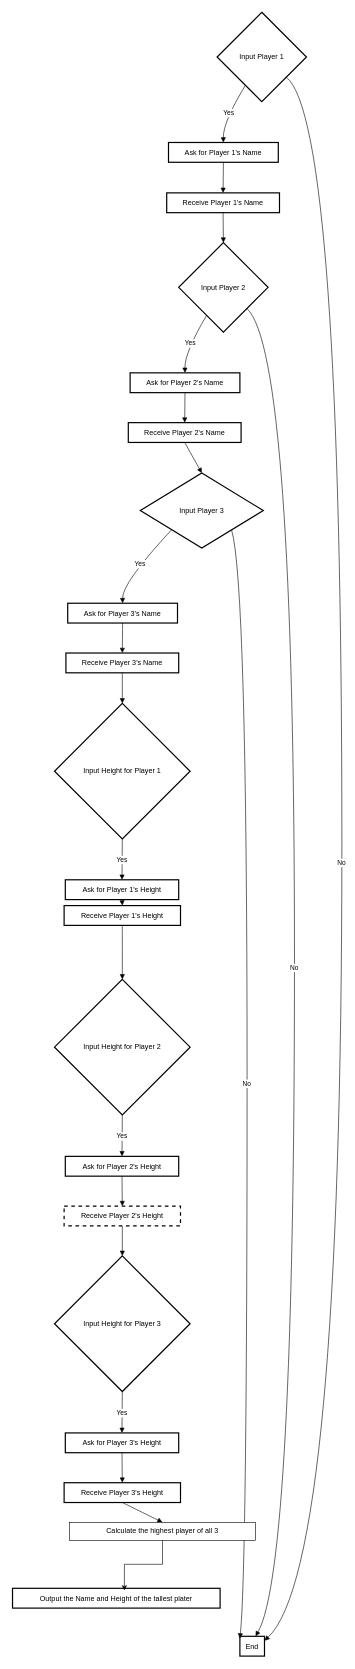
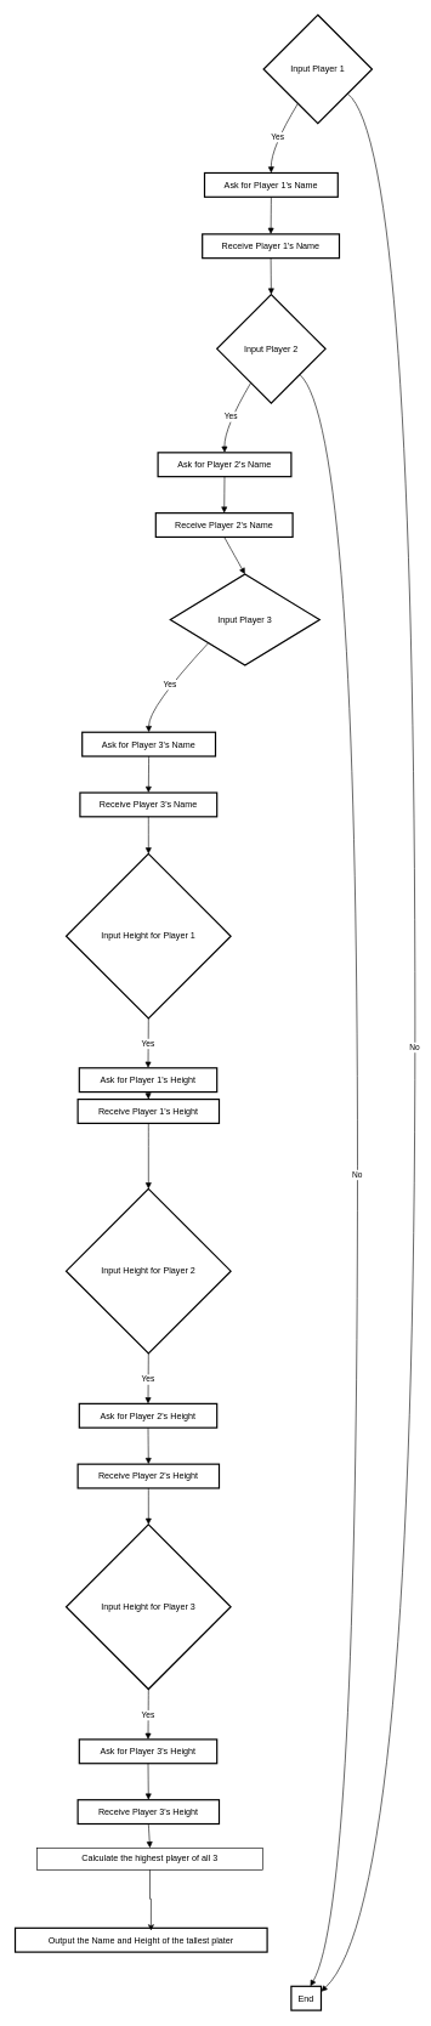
  <mxCell id="0" />
  <mxCell id="1" parent="0" />
  <mxCell id="2" value="Input Player 1" style="rhombus;strokeWidth=2;whiteSpace=wrap;" parent="1" vertex="1"><mxGeometry x="361" y="20" width="149" height="149" as="geometry" /></mxCell>
  <mxCell id="3" value="Ask for Player 1's Name" style="whiteSpace=wrap;strokeWidth=2;" parent="1" vertex="1"><mxGeometry x="280" y="237" width="183" height="33" as="geometry" /></mxCell>
  <mxCell id="4" value="Receive Player 1's Name" style="whiteSpace=wrap;strokeWidth=2;" parent="1" vertex="1"><mxGeometry x="277" y="321" width="188" height="33" as="geometry" /></mxCell>
  <mxCell id="5" value="Input Player 2" style="rhombus;strokeWidth=2;whiteSpace=wrap;" parent="1" vertex="1"><mxGeometry x="297" y="404" width="149" height="149" as="geometry" /></mxCell>
  <mxCell id="6" value="Ask for Player 2's Name" style="whiteSpace=wrap;strokeWidth=2;" parent="1" vertex="1"><mxGeometry x="216" y="621" width="183" height="33" as="geometry" /></mxCell>
  <mxCell id="7" value="Receive Player 2's Name" style="whiteSpace=wrap;strokeWidth=2;" parent="1" vertex="1"><mxGeometry x="213" y="704" width="188" height="33" as="geometry" /></mxCell>
  <mxCell id="8" value="Input Player 3" style="rhombus;strokeWidth=2;whiteSpace=wrap;" parent="1" vertex="1"><mxGeometry x="233" y="788" width="205" height="125" as="geometry" /></mxCell>
  <mxCell id="9" value="Ask for Player 3's Name" style="whiteSpace=wrap;strokeWidth=2;" parent="1" vertex="1"><mxGeometry x="112" y="1005" width="183" height="33" as="geometry" /></mxCell>
  <mxCell id="10" value="Receive Player 3's Name" style="whiteSpace=wrap;strokeWidth=2;" parent="1" vertex="1"><mxGeometry x="109" y="1088" width="188" height="33" as="geometry" /></mxCell>
  <mxCell id="11" value="Input Height for Player 1" style="rhombus;strokeWidth=2;whiteSpace=wrap;" parent="1" vertex="1"><mxGeometry x="90" y="1172" width="226" height="226" as="geometry" /></mxCell>
  <mxCell id="12" value="Ask for Player 1's Height" style="whiteSpace=wrap;strokeWidth=2;" parent="1" vertex="1"><mxGeometry x="108" y="1466" width="189" height="33" as="geometry" /></mxCell>
  <mxCell id="13" value="Receive Player 1's Height" style="whiteSpace=wrap;strokeWidth=2;" parent="1" vertex="1"><mxGeometry x="106" y="1509" width="194" height="33" as="geometry" /></mxCell>
  <mxCell id="14" value="Input Height for Player 2" style="rhombus;strokeWidth=2;whiteSpace=wrap;" parent="1" vertex="1"><mxGeometry x="90" y="1632" width="226" height="226" as="geometry" /></mxCell>
  <mxCell id="15" value="Ask for Player 2's Height" style="whiteSpace=wrap;strokeWidth=2;" parent="1" vertex="1"><mxGeometry x="108" y="1927" width="189" height="33" as="geometry" /></mxCell>
- <mxCell id="16" value="Receive Player 2's Height" style="whiteSpace=wrap;strokeWidth=2;dashed=1;" parent="1" vertex="1"><mxGeometry x="106" y="2010" width="194" height="33" as="geometry" /></mxCell>
+ <mxCell id="16" value="Receive Player 2's Height" style="whiteSpace=wrap;strokeWidth=2;" parent="1" vertex="1"><mxGeometry x="106" y="2010" width="194" height="33" as="geometry" /></mxCell>
  <mxCell id="17" value="Input Height for Player 3" style="rhombus;strokeWidth=2;whiteSpace=wrap;" parent="1" vertex="1"><mxGeometry x="90" y="2093" width="226" height="226" as="geometry" /></mxCell>
  <mxCell id="18" value="Ask for Player 3's Height" style="whiteSpace=wrap;strokeWidth=2;" parent="1" vertex="1"><mxGeometry x="108" y="2388" width="189" height="33" as="geometry" /></mxCell>
  <mxCell id="19" value="Receive Player 3's Height" style="whiteSpace=wrap;strokeWidth=2;" parent="1" vertex="1"><mxGeometry x="106" y="2471" width="194" height="33" as="geometry" /></mxCell>
  <mxCell id="20" value="Output the Name and Height of the tallest plater" style="whiteSpace=wrap;strokeWidth=2;" parent="1" vertex="1"><mxGeometry x="20" y="2647" width="346" height="33" as="geometry" /></mxCell>
  <mxCell id="21" value="End" style="whiteSpace=wrap;strokeWidth=2;" parent="1" vertex="1"><mxGeometry x="399" y="2727" width="41" height="33" as="geometry" /></mxCell>
  <mxCell id="22" value="Yes" style="curved=1;startArrow=none;endArrow=block;exitX=0.21;exitY=1;entryX=0.5;entryY=0.01;" parent="1" source="2" target="3" edge="1"><mxGeometry relative="1" as="geometry"><Array as="points"><mxPoint x="371" y="203" /></Array></mxGeometry></mxCell>
  <mxCell id="23" value="" style="curved=1;startArrow=none;endArrow=block;exitX=0.5;exitY=1.02;entryX=0.5;entryY=-0.01;" parent="1" source="3" target="4" edge="1"><mxGeometry relative="1" as="geometry"><Array as="points" /></mxGeometry></mxCell>
  <mxCell id="24" value="" style="curved=1;startArrow=none;endArrow=block;exitX=0.5;exitY=1;entryX=0.5;entryY=0;" parent="1" source="4" target="5" edge="1"><mxGeometry relative="1" as="geometry"><Array as="points" /></mxGeometry></mxCell>
  <mxCell id="25" value="Yes" style="curved=1;startArrow=none;endArrow=block;exitX=0.2;exitY=1;entryX=0.5;entryY=0;" parent="1" source="5" target="6" edge="1"><mxGeometry relative="1" as="geometry"><Array as="points"><mxPoint x="307" y="587" /></Array></mxGeometry></mxCell>
  <mxCell id="26" value="" style="curved=1;startArrow=none;endArrow=block;exitX=0.5;exitY=1.01;entryX=0.5;entryY=0.01;" parent="1" source="6" target="7" edge="1"><mxGeometry relative="1" as="geometry"><Array as="points" /></mxGeometry></mxCell>
  <mxCell id="27" value="" style="curved=1;startArrow=none;endArrow=block;exitX=0.5;exitY=1.03;entryX=0.5;entryY=0;" parent="1" source="7" target="8" edge="1"><mxGeometry relative="1" as="geometry"><Array as="points" /></mxGeometry></mxCell>
  <mxCell id="28" value="Yes" style="curved=1;startArrow=none;endArrow=block;exitX=0.02;exitY=1;entryX=0.5;entryY=-0.01;" parent="1" source="8" target="9" edge="1"><mxGeometry relative="1" as="geometry"><Array as="points"><mxPoint x="203" y="971" /></Array></mxGeometry></mxCell>
  <mxCell id="29" value="" style="curved=1;startArrow=none;endArrow=block;exitX=0.5;exitY=1;entryX=0.5;entryY=0;" parent="1" source="9" target="10" edge="1"><mxGeometry relative="1" as="geometry"><Array as="points" /></mxGeometry></mxCell>
  <mxCell id="30" value="" style="curved=1;startArrow=none;endArrow=block;exitX=0.5;exitY=1.02;entryX=0.5;entryY=0;" parent="1" source="10" target="11" edge="1"><mxGeometry relative="1" as="geometry"><Array as="points" /></mxGeometry></mxCell>
  <mxCell id="31" value="Yes" style="curved=1;startArrow=none;endArrow=block;exitX=0.5;exitY=1;entryX=0.5;entryY=-0.01;" parent="1" source="11" target="12" edge="1"><mxGeometry relative="1" as="geometry"><Array as="points" /></mxGeometry></mxCell>
  <mxCell id="32" value="" style="curved=1;startArrow=none;endArrow=block;exitX=0.5;exitY=1;entryX=0.5;entryY=0;" parent="1" source="12" target="13" edge="1"><mxGeometry relative="1" as="geometry"><Array as="points" /></mxGeometry></mxCell>
  <mxCell id="33" value="" style="curved=1;startArrow=none;endArrow=block;exitX=0.5;exitY=1.01;entryX=0.5;entryY=0;" parent="1" source="13" target="14" edge="1"><mxGeometry relative="1" as="geometry"><Array as="points" /></mxGeometry></mxCell>
  <mxCell id="34" value="Yes" style="curved=1;startArrow=none;endArrow=block;exitX=0.5;exitY=1;entryX=0.5;entryY=-0.01;" parent="1" source="14" target="15" edge="1"><mxGeometry relative="1" as="geometry"><Array as="points" /></mxGeometry></mxCell>
  <mxCell id="35" value="" style="curved=1;startArrow=none;endArrow=block;exitX=0.5;exitY=1;entryX=0.5;entryY=0;" parent="1" source="15" target="16" edge="1"><mxGeometry relative="1" as="geometry"><Array as="points" /></mxGeometry></mxCell>
  <mxCell id="36" value="" style="curved=1;startArrow=none;endArrow=block;exitX=0.5;exitY=1.01;entryX=0.5;entryY=0;" parent="1" source="16" target="17" edge="1"><mxGeometry relative="1" as="geometry"><Array as="points" /></mxGeometry></mxCell>
  <mxCell id="37" value="Yes" style="curved=1;startArrow=none;endArrow=block;exitX=0.5;exitY=1;entryX=0.5;entryY=-0.01;" parent="1" source="17" target="18" edge="1"><mxGeometry relative="1" as="geometry"><Array as="points" /></mxGeometry></mxCell>
  <mxCell id="38" value="" style="curved=1;startArrow=none;endArrow=block;exitX=0.5;exitY=1;entryX=0.5;entryY=0;" parent="1" source="18" target="19" edge="1"><mxGeometry relative="1" as="geometry"><Array as="points" /></mxGeometry></mxCell>
  <mxCell id="39" value="" style="curved=1;startArrow=none;endArrow=block;exitX=0.5;exitY=1.01;entryX=0.5;entryY=0;entryDx=0;entryDy=0;" parent="1" source="19" target="43" edge="1"><mxGeometry relative="1" as="geometry"><Array as="points" /></mxGeometry></mxCell>
  <mxCell id="40" value="No" style="curved=1;startArrow=none;endArrow=block;exitX=1;exitY=0.91;entryX=1;entryY=0.22;" parent="1" source="2" target="21" edge="1"><mxGeometry relative="1" as="geometry"><Array as="points"><mxPoint x="569" y="203" /><mxPoint x="569" y="2613" /></Array></mxGeometry></mxCell>
  <mxCell id="41" value="No" style="curved=1;startArrow=none;endArrow=block;exitX=1;exitY=0.95;entryX=0.64;entryY=-0.01;" parent="1" source="5" target="21" edge="1"><mxGeometry relative="1" as="geometry"><Array as="points"><mxPoint x="490" y="587" /><mxPoint x="490" y="2613" /></Array></mxGeometry></mxCell>
- <mxCell id="42" value="No" style="curved=1;startArrow=none;endArrow=block;exitX=0.97;exitY=1;entryX=-0.01;entryY=0.1;" parent="1" source="8" target="21" edge="1"><mxGeometry relative="1" as="geometry"><Array as="points"><mxPoint x="411" y="971" /><mxPoint x="411" y="2613" /></Array></mxGeometry></mxCell>
- <mxCell id="43" value="Calculate the highest player of all 3" style="rounded=0;whiteSpace=wrap;html=1;" vertex="1" parent="1"><mxGeometry x="115" y="2537" width="310" height="30" as="geometry" /></mxCell>
+ <mxCell id="43" value="Calculate the highest player of all 3" style="rounded=0;whiteSpace=wrap;html=1;" vertex="1" parent="1"><mxGeometry x="50" y="2537" width="310" height="30" as="geometry" /></mxCell>
  <mxCell id="44" style="edgeStyle=orthogonalEdgeStyle;rounded=0;orthogonalLoop=1;jettySize=auto;html=1;entryX=0.539;entryY=0.109;entryDx=0;entryDy=0;entryPerimeter=0;" edge="1" parent="1" source="43" target="20"><mxGeometry relative="1" as="geometry" /></mxCell>
